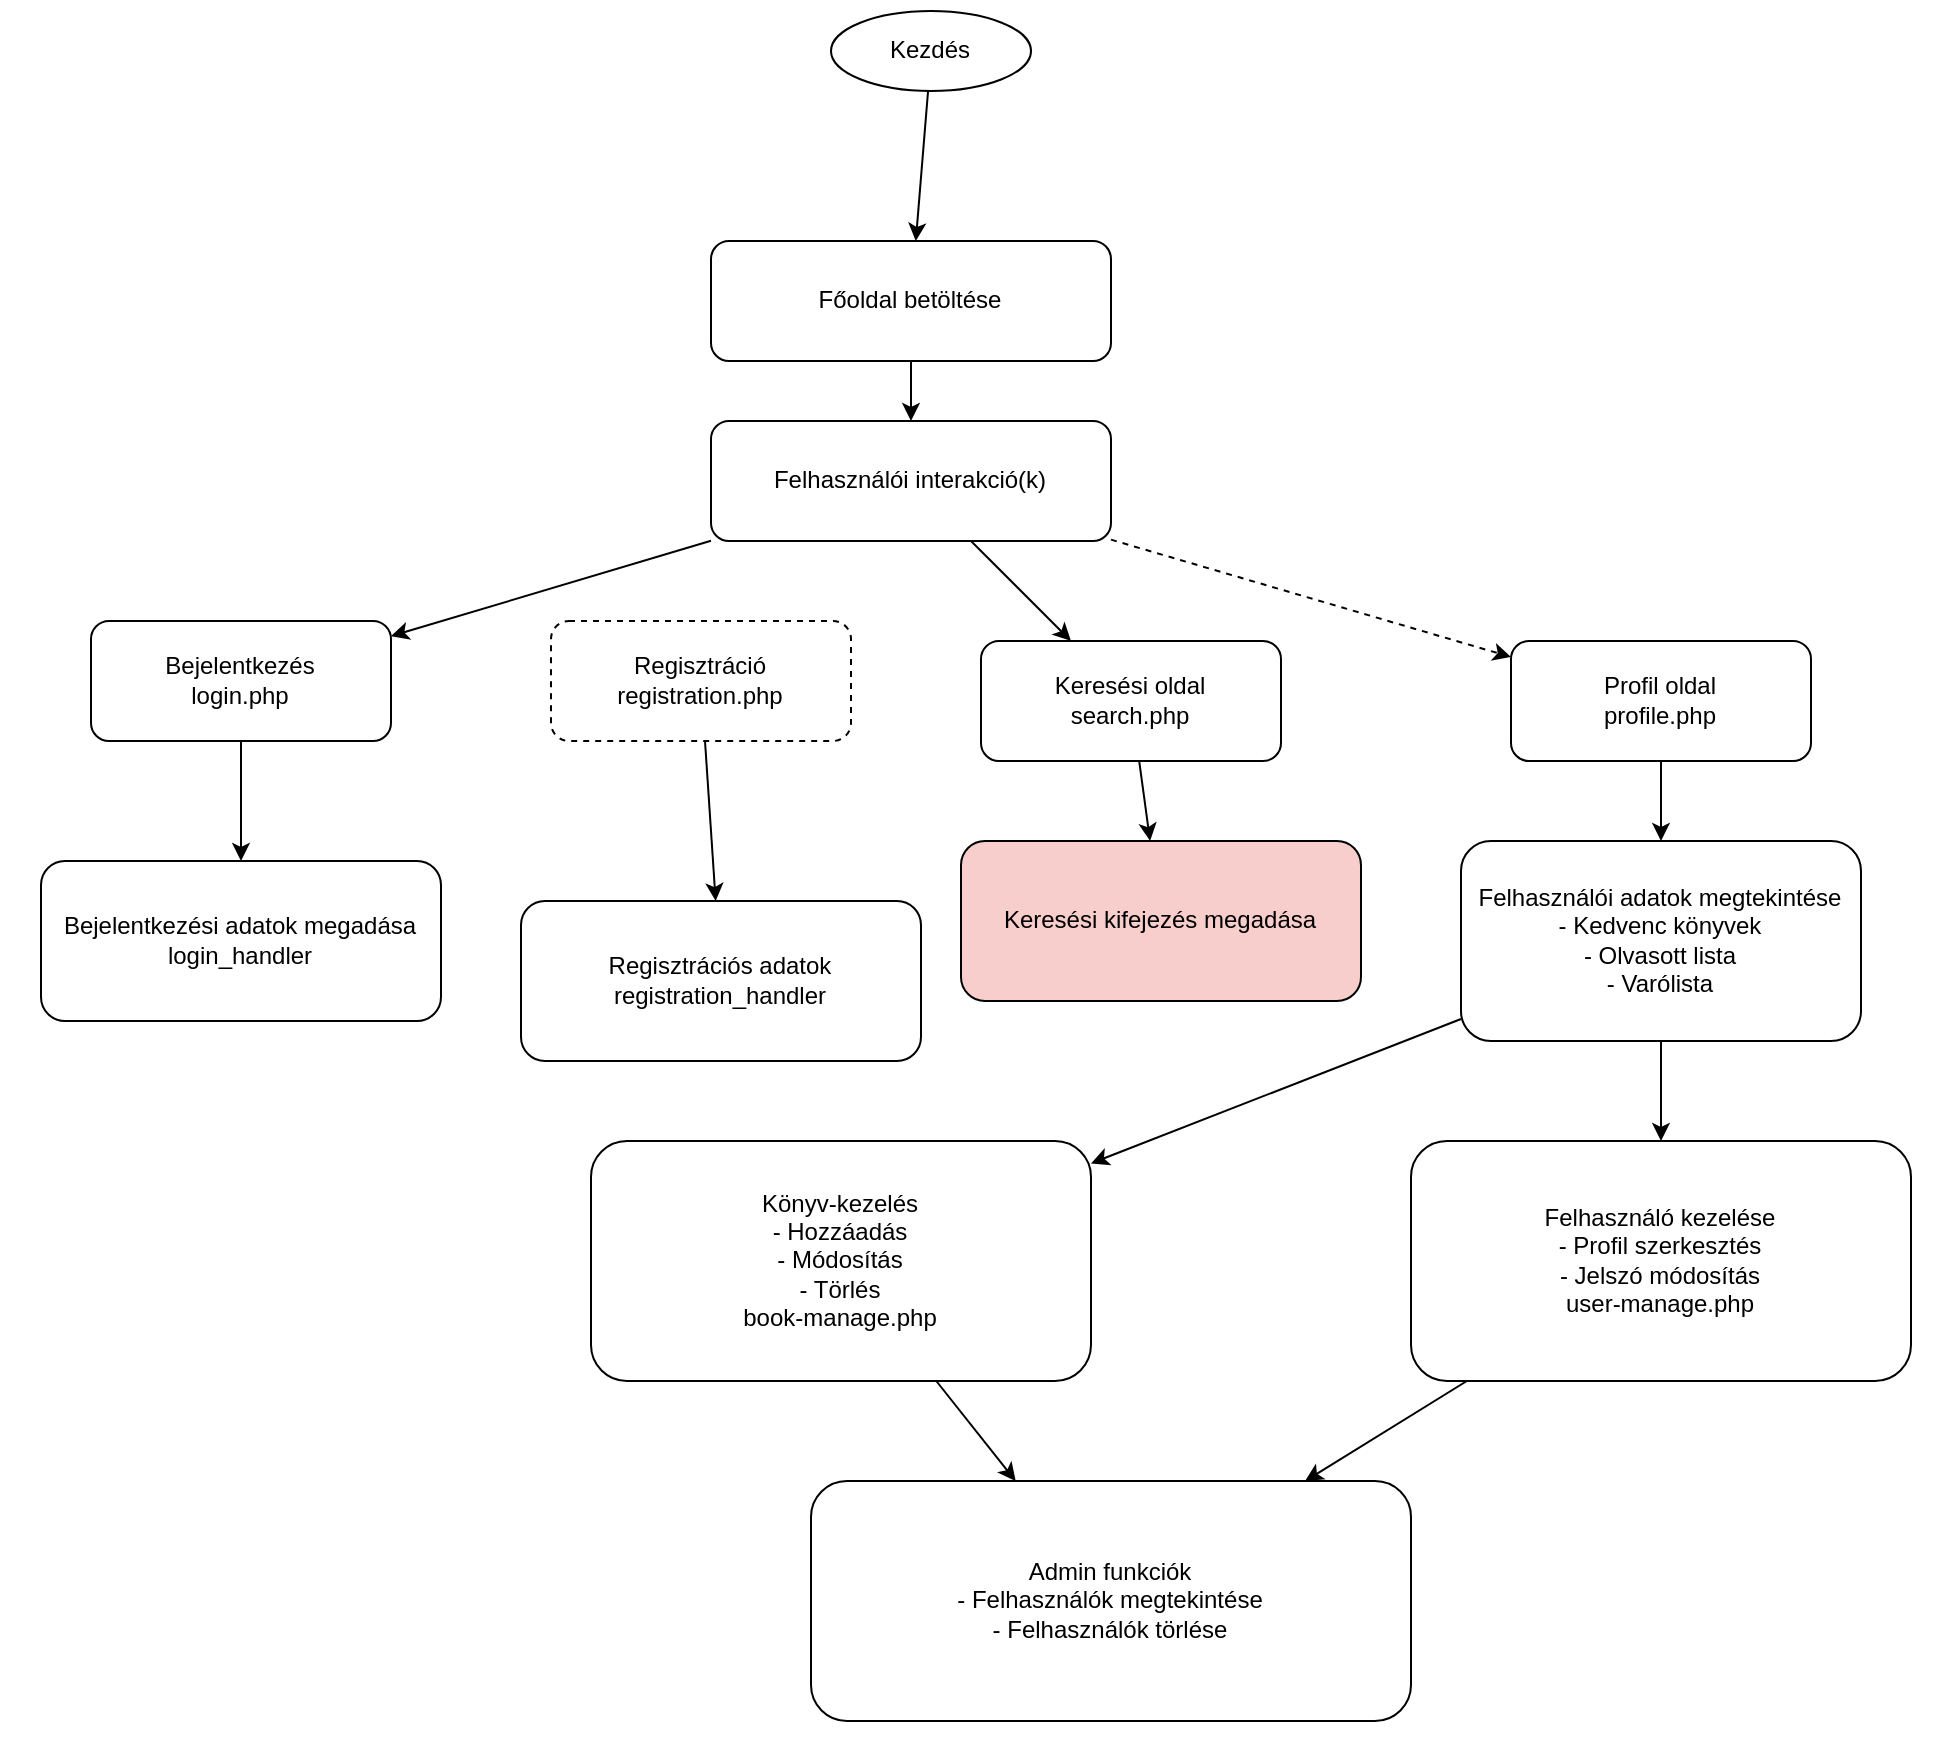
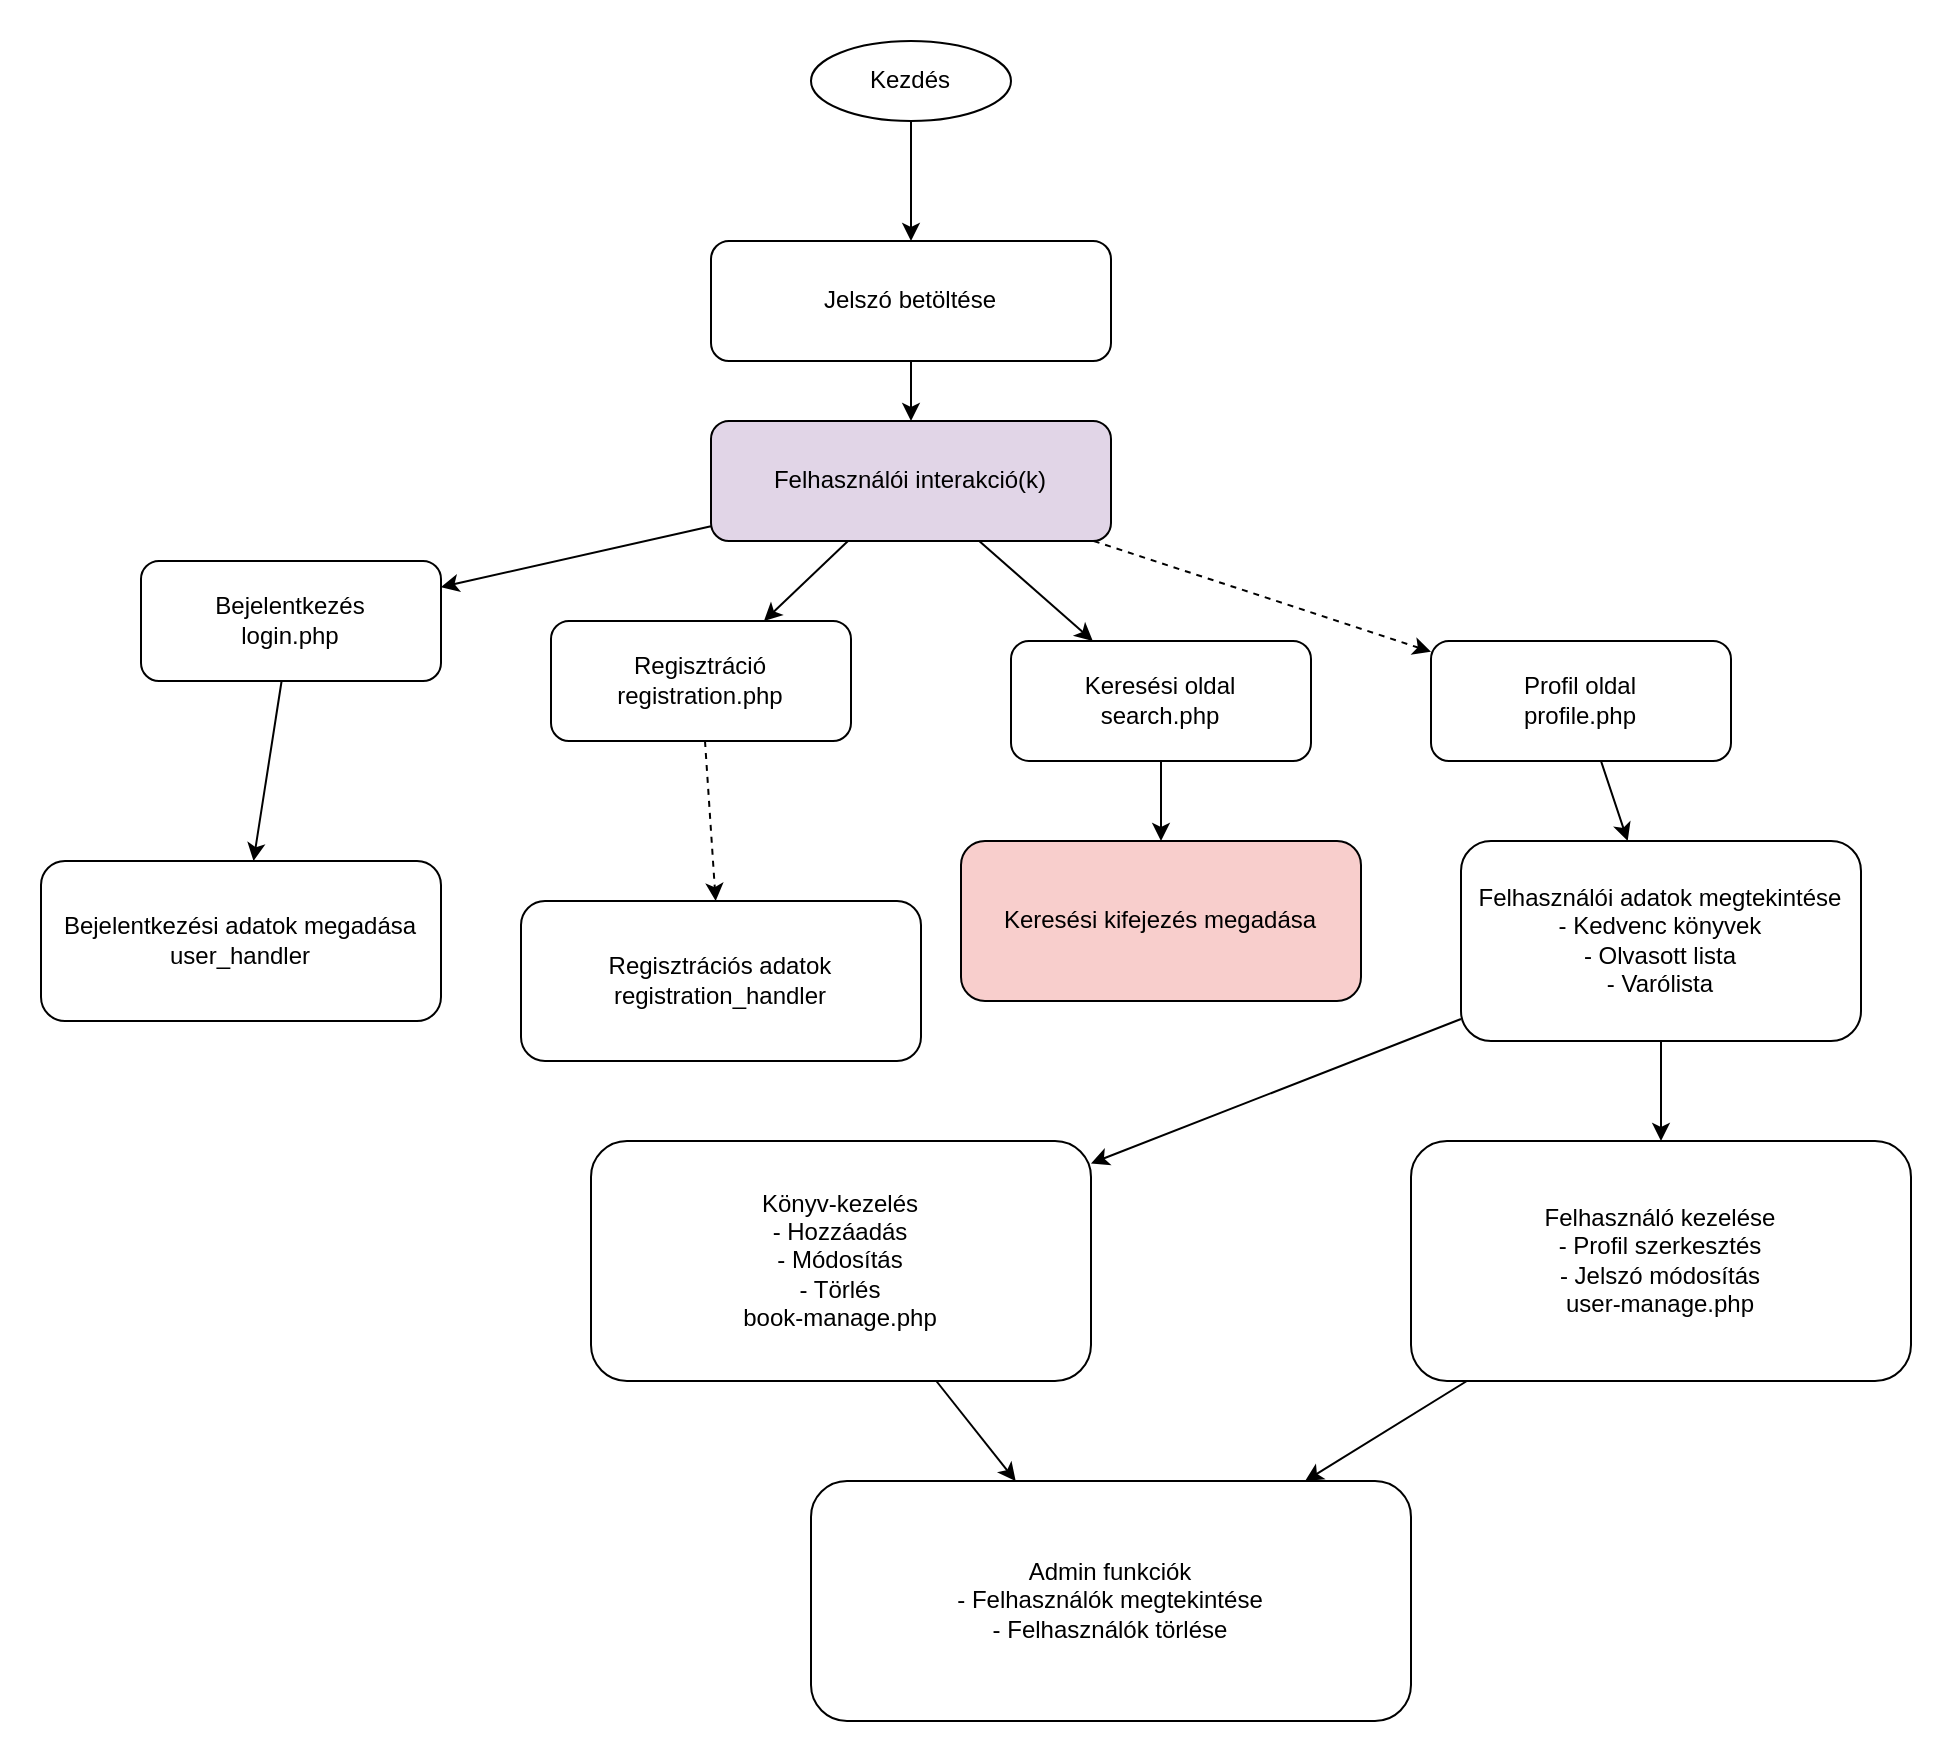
  <mxCell id="0" />
  <mxCell id="1" parent="0" />
- <mxCell id="2" value="Kezdés" style="ellipse;whiteSpace=wrap;html=1;" parent="1" vertex="1"><mxGeometry x="415" y="5" width="100" height="40" as="geometry" /></mxCell>
- <mxCell id="3" value="Főoldal betöltése" style="rounded=1;whiteSpace=wrap;html=1;" parent="1" vertex="1"><mxGeometry x="355" y="120" width="200" height="60" as="geometry" /></mxCell>
- <mxCell id="4" value="Felhasználói interakció(k)" style="rounded=1;whiteSpace=wrap;html=1;" parent="1" vertex="1"><mxGeometry x="355" y="210" width="200" height="60" as="geometry" /></mxCell>
- <mxCell id="5" value="Bejelentkezés&lt;br&gt;&lt;div&gt;login.php&lt;/div&gt;" style="rounded=1;whiteSpace=wrap;html=1;" parent="1" vertex="1"><mxGeometry x="45" y="310" width="150" height="60" as="geometry" /></mxCell>
- <mxCell id="6" value="Regisztráció&#10;registration.php" style="rounded=1;whiteSpace=wrap;html=1;dashed=1;" parent="1" vertex="1"><mxGeometry x="275" y="310" width="150" height="60" as="geometry" /></mxCell>
- <mxCell id="7" value="Keresési oldal&#10;search.php" style="rounded=1;whiteSpace=wrap;html=1;" parent="1" vertex="1"><mxGeometry x="490" y="320" width="150" height="60" as="geometry" /></mxCell>
- <mxCell id="8" value="Profil oldal&#10;profile.php" style="rounded=1;whiteSpace=wrap;html=1;" parent="1" vertex="1"><mxGeometry x="755" y="320" width="150" height="60" as="geometry" /></mxCell>
- <mxCell id="9" value="Bejelentkezési adatok megadása&lt;br&gt;login_handler" style="rounded=1;whiteSpace=wrap;html=1;" parent="1" vertex="1"><mxGeometry x="20" y="430" width="200" height="80" as="geometry" /></mxCell>
+ <mxCell id="2" value="Kezdés" style="ellipse;whiteSpace=wrap;html=1;" parent="1" vertex="1"><mxGeometry x="405" y="20" width="100" height="40" as="geometry" /></mxCell>
+ <mxCell id="3" value="Jelszó betöltése" style="rounded=1;whiteSpace=wrap;html=1;" parent="1" vertex="1"><mxGeometry x="355" y="120" width="200" height="60" as="geometry" /></mxCell>
+ <mxCell id="4" value="Felhasználói interakció(k)" style="rounded=1;whiteSpace=wrap;html=1;fillColor=#e1d5e7;" parent="1" vertex="1"><mxGeometry x="355" y="210" width="200" height="60" as="geometry" /></mxCell>
+ <mxCell id="5" value="Bejelentkezés&lt;br&gt;&lt;div&gt;login.php&lt;/div&gt;" style="rounded=1;whiteSpace=wrap;html=1;" parent="1" vertex="1"><mxGeometry x="70" y="280" width="150" height="60" as="geometry" /></mxCell>
+ <mxCell id="6" value="Regisztráció&#10;registration.php" style="rounded=1;whiteSpace=wrap;html=1;" parent="1" vertex="1"><mxGeometry x="275" y="310" width="150" height="60" as="geometry" /></mxCell>
+ <mxCell id="7" value="Keresési oldal&#10;search.php" style="rounded=1;whiteSpace=wrap;html=1;" parent="1" vertex="1"><mxGeometry x="505" y="320" width="150" height="60" as="geometry" /></mxCell>
+ <mxCell id="8" value="Profil oldal&#10;profile.php" style="rounded=1;whiteSpace=wrap;html=1;" parent="1" vertex="1"><mxGeometry x="715" y="320" width="150" height="60" as="geometry" /></mxCell>
+ <mxCell id="9" value="Bejelentkezési adatok megadása&lt;br&gt;user_handler" style="rounded=1;whiteSpace=wrap;html=1;" parent="1" vertex="1"><mxGeometry x="20" y="430" width="200" height="80" as="geometry" /></mxCell>
  <mxCell id="10" value="Regisztrációs adatok&lt;br&gt;registration_handler" style="rounded=1;whiteSpace=wrap;html=1;" parent="1" vertex="1"><mxGeometry x="260" y="450" width="200" height="80" as="geometry" /></mxCell>
  <mxCell id="11" value="Keresési kifejezés megadása" style="rounded=1;whiteSpace=wrap;html=1;fillColor=#f8cecc;" parent="1" vertex="1"><mxGeometry x="480" y="420" width="200" height="80" as="geometry" /></mxCell>
  <mxCell id="12" value="Felhasználói adatok megtekintése&lt;br&gt;- Kedvenc könyvek&lt;br&gt;- Olvasott lista&lt;br&gt;- Varólista" style="rounded=1;whiteSpace=wrap;html=1;" parent="1" vertex="1"><mxGeometry x="730" y="420" width="200" height="100" as="geometry" /></mxCell>
  <mxCell id="13" value="Könyv-kezelés&lt;br&gt;- Hozzáadás&lt;br&gt;- Módosítás&lt;br&gt;- Törlés&lt;br&gt;book-manage.php" style="rounded=1;whiteSpace=wrap;html=1;" parent="1" vertex="1"><mxGeometry x="295" y="570" width="250" height="120" as="geometry" /></mxCell>
  <mxCell id="14" value="Felhasználó kezelése&#10;- Profil szerkesztés&#10;- Jelszó módosítás&#10;user-manage.php" style="rounded=1;whiteSpace=wrap;html=1;" parent="1" vertex="1"><mxGeometry x="705" y="570" width="250" height="120" as="geometry" /></mxCell>
  <mxCell id="15" value="Admin funkciók&lt;br&gt;- Felhasználók megtekintése&lt;br&gt;- Felhasználók törlése" style="rounded=1;whiteSpace=wrap;html=1;" parent="1" vertex="1"><mxGeometry x="405" y="740" width="300" height="120" as="geometry" /></mxCell>
  <mxCell id="16" parent="1" source="2" target="3" edge="1"><mxGeometry relative="1" as="geometry" /></mxCell>
  <mxCell id="17" parent="1" source="3" target="4" edge="1"><mxGeometry relative="1" as="geometry" /></mxCell>
  <mxCell id="18" parent="1" source="4" target="5" edge="1"><mxGeometry relative="1" as="geometry" /></mxCell>
+ <mxCell id="19" parent="1" source="4" target="6" edge="1"><mxGeometry relative="1" as="geometry" /></mxCell>
  <mxCell id="20" parent="1" source="4" target="7" edge="1"><mxGeometry relative="1" as="geometry" /></mxCell>
  <mxCell id="21" parent="1" source="4" target="8" edge="1" style="dashed=1;"><mxGeometry relative="1" as="geometry" /></mxCell>
  <mxCell id="22" parent="1" source="5" target="9" edge="1"><mxGeometry relative="1" as="geometry" /></mxCell>
- <mxCell id="23" parent="1" source="6" target="10" edge="1"><mxGeometry relative="1" as="geometry" /></mxCell>
+ <mxCell id="23" parent="1" source="6" target="10" edge="1" style="dashed=1;"><mxGeometry relative="1" as="geometry" /></mxCell>
  <mxCell id="24" parent="1" source="7" target="11" edge="1"><mxGeometry relative="1" as="geometry" /></mxCell>
  <mxCell id="25" parent="1" source="8" target="12" edge="1"><mxGeometry relative="1" as="geometry" /></mxCell>
  <mxCell id="26" parent="1" source="12" target="13" edge="1"><mxGeometry relative="1" as="geometry" /></mxCell>
  <mxCell id="27" parent="1" source="12" target="14" edge="1"><mxGeometry relative="1" as="geometry" /></mxCell>
  <mxCell id="28" parent="1" source="14" target="15" edge="1"><mxGeometry relative="1" as="geometry" /></mxCell>
  <mxCell id="29" parent="1" source="13" target="15" edge="1"><mxGeometry relative="1" as="geometry" /></mxCell>
